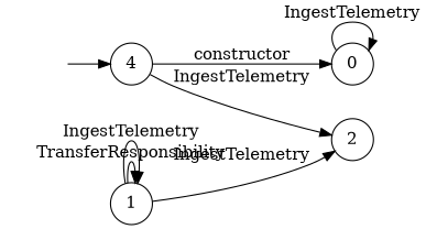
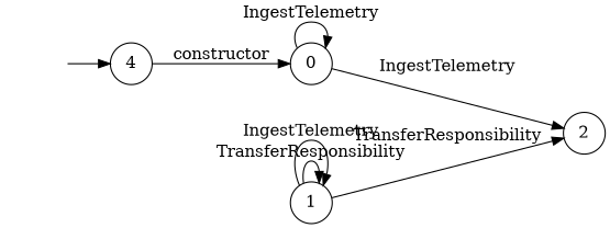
  digraph {
    rankdir=LR
    node [shape=circle]
    "" [shape=plaintext]
    n2 [label=4]
    n3 [label=0]
    n4 [label=2]
    n5 [label=1]
    "" -> n2
    n2 -> n3 [label=constructor]
    n3 -> n3 [label=IngestTelemetry]
-   n2 -> n4 [label=IngestTelemetry]
-   n5 -> n4 [label=IngestTelemetry]
+   n3 -> n4 [label=IngestTelemetry]
+   n5 -> n4 [label=TransferResponsibility]
    n5 -> n5 [label=TransferResponsibility]
    n5 -> n5 [label=IngestTelemetry]
  }
